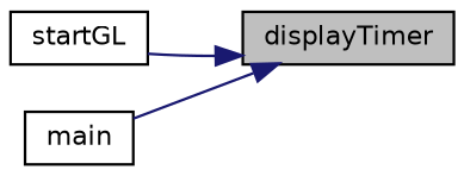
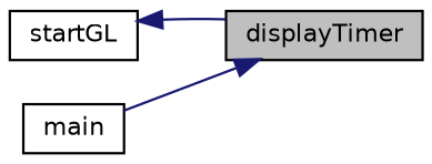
  digraph {
    rankdir=RL
    node [color=black fillcolor=white fontname=Helvetica fontsize=10 shape=record style=filled]
    edge [color=midnightblue dir=back fontname=Helvetica fontsize=10 labelfontname=Helvetica labelfontsize=10 style=solid]
    n1 [fillcolor=grey75 fontcolor=black height=0.2 label=displayTimer width=0.4]
    n2 [height=0.2 label=startGL width=0.4]
    n3 [height=0.2 label=main width=0.4]
-   n1 -> n2
+   n2 -> n1
    n1 -> n3
  }
